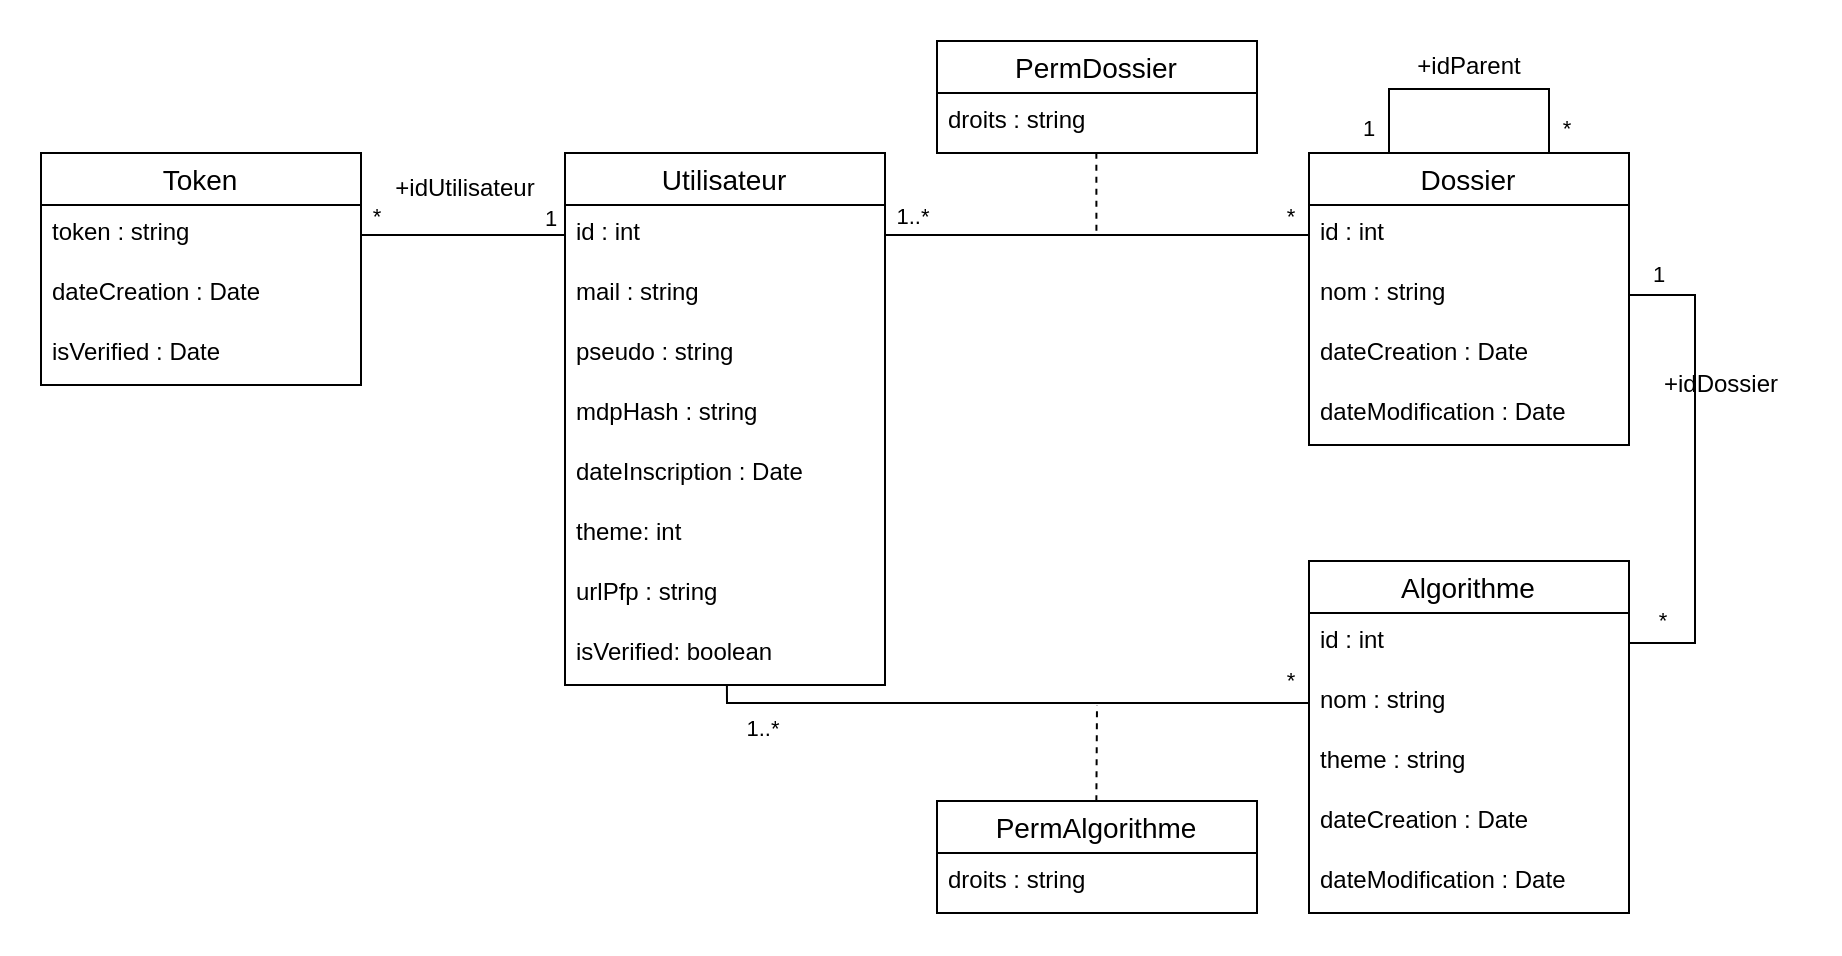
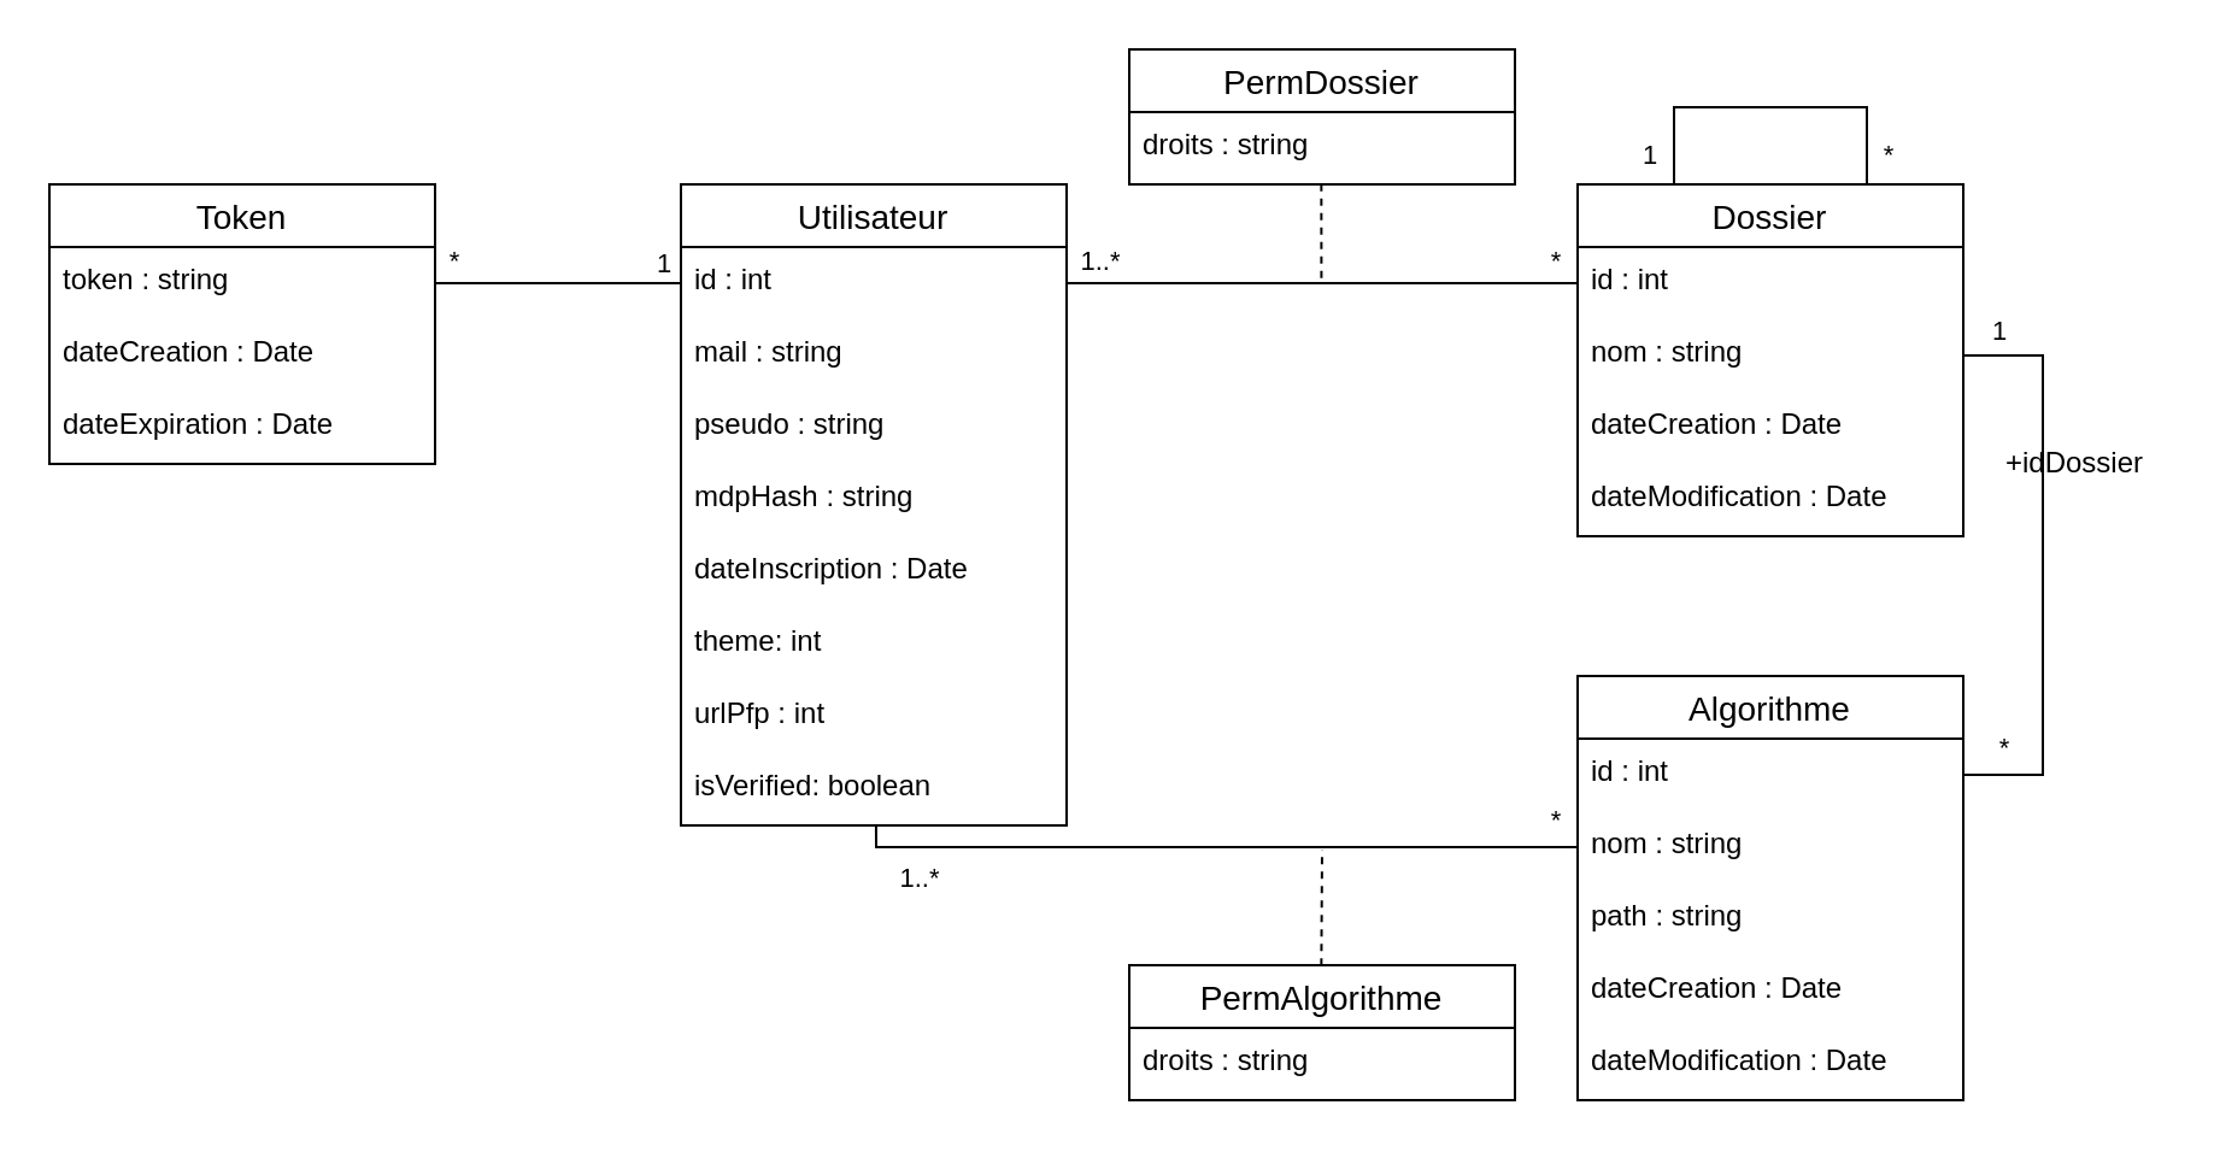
  <mxCell id="0" />
  <mxCell id="1" parent="0" />
  <mxCell id="2" value="Utilisateur" style="swimlane;fontStyle=0;childLayout=stackLayout;horizontal=1;startSize=26;horizontalStack=0;resizeParent=1;resizeParentMax=0;resizeLast=0;collapsible=1;marginBottom=0;align=center;fontSize=14;" parent="1" vertex="1"><mxGeometry x="282" y="76" width="160" height="266" as="geometry" /></mxCell>
  <mxCell id="3" value="id : int" style="text;strokeColor=none;fillColor=none;spacingLeft=4;spacingRight=4;overflow=hidden;rotatable=0;points=[[0,0.5],[1,0.5]];portConstraint=eastwest;fontSize=12;whiteSpace=wrap;html=1;" parent="2" vertex="1"><mxGeometry y="26" width="160" height="30" as="geometry" /></mxCell>
  <mxCell id="4" value="mail : string" style="text;strokeColor=none;fillColor=none;spacingLeft=4;spacingRight=4;overflow=hidden;rotatable=0;points=[[0,0.5],[1,0.5]];portConstraint=eastwest;fontSize=12;whiteSpace=wrap;html=1;" parent="2" vertex="1"><mxGeometry y="56" width="160" height="30" as="geometry" /></mxCell>
  <mxCell id="5" value="pseudo : string" style="text;strokeColor=none;fillColor=none;spacingLeft=4;spacingRight=4;overflow=hidden;rotatable=0;points=[[0,0.5],[1,0.5]];portConstraint=eastwest;fontSize=12;whiteSpace=wrap;html=1;" parent="2" vertex="1"><mxGeometry y="86" width="160" height="30" as="geometry" /></mxCell>
  <mxCell id="6" value="mdpHash : string" style="text;strokeColor=none;fillColor=none;spacingLeft=4;spacingRight=4;overflow=hidden;rotatable=0;points=[[0,0.5],[1,0.5]];portConstraint=eastwest;fontSize=12;whiteSpace=wrap;html=1;" parent="2" vertex="1"><mxGeometry y="116" width="160" height="30" as="geometry" /></mxCell>
  <mxCell id="7" value="dateInscription : Date" style="text;strokeColor=none;fillColor=none;spacingLeft=4;spacingRight=4;overflow=hidden;rotatable=0;points=[[0,0.5],[1,0.5]];portConstraint=eastwest;fontSize=12;whiteSpace=wrap;html=1;" parent="2" vertex="1"><mxGeometry y="146" width="160" height="30" as="geometry" /></mxCell>
  <mxCell id="8" value="theme: int" style="text;strokeColor=none;fillColor=none;spacingLeft=4;spacingRight=4;overflow=hidden;rotatable=0;points=[[0,0.5],[1,0.5]];portConstraint=eastwest;fontSize=12;whiteSpace=wrap;html=1;" parent="2" vertex="1"><mxGeometry y="176" width="160" height="30" as="geometry" /></mxCell>
- <mxCell id="9" value="urlPfp : string" style="text;strokeColor=none;fillColor=none;spacingLeft=4;spacingRight=4;overflow=hidden;rotatable=0;points=[[0,0.5],[1,0.5]];portConstraint=eastwest;fontSize=12;whiteSpace=wrap;html=1;" parent="2" vertex="1"><mxGeometry y="206" width="160" height="30" as="geometry" /></mxCell>
+ <mxCell id="9" value="urlPfp : int" style="text;strokeColor=none;fillColor=none;spacingLeft=4;spacingRight=4;overflow=hidden;rotatable=0;points=[[0,0.5],[1,0.5]];portConstraint=eastwest;fontSize=12;whiteSpace=wrap;html=1;" parent="2" vertex="1"><mxGeometry y="206" width="160" height="30" as="geometry" /></mxCell>
  <mxCell id="10" value="isVerified: boolean" style="text;strokeColor=none;fillColor=none;spacingLeft=4;spacingRight=4;overflow=hidden;rotatable=0;points=[[0,0.5],[1,0.5]];portConstraint=eastwest;fontSize=12;whiteSpace=wrap;html=1;" vertex="1" parent="2"><mxGeometry y="236" width="160" height="30" as="geometry" /></mxCell>
  <mxCell id="11" value="Algorithme" style="swimlane;fontStyle=0;childLayout=stackLayout;horizontal=1;startSize=26;horizontalStack=0;resizeParent=1;resizeParentMax=0;resizeLast=0;collapsible=1;marginBottom=0;align=center;fontSize=14;" parent="1" vertex="1"><mxGeometry x="654" y="280" width="160" height="176" as="geometry" /></mxCell>
  <mxCell id="12" value="id : int" style="text;strokeColor=none;fillColor=none;spacingLeft=4;spacingRight=4;overflow=hidden;rotatable=0;points=[[0,0.5],[1,0.5]];portConstraint=eastwest;fontSize=12;whiteSpace=wrap;html=1;" parent="11" vertex="1"><mxGeometry y="26" width="160" height="30" as="geometry" /></mxCell>
  <mxCell id="13" value="nom : string" style="text;strokeColor=none;fillColor=none;spacingLeft=4;spacingRight=4;overflow=hidden;rotatable=0;points=[[0,0.5],[1,0.5]];portConstraint=eastwest;fontSize=12;whiteSpace=wrap;html=1;" parent="11" vertex="1"><mxGeometry y="56" width="160" height="30" as="geometry" /></mxCell>
- <mxCell id="14" value="theme : string" style="text;strokeColor=none;fillColor=none;spacingLeft=4;spacingRight=4;overflow=hidden;rotatable=0;points=[[0,0.5],[1,0.5]];portConstraint=eastwest;fontSize=12;whiteSpace=wrap;html=1;" parent="11" vertex="1"><mxGeometry y="86" width="160" height="30" as="geometry" /></mxCell>
+ <mxCell id="14" value="path : string" style="text;strokeColor=none;fillColor=none;spacingLeft=4;spacingRight=4;overflow=hidden;rotatable=0;points=[[0,0.5],[1,0.5]];portConstraint=eastwest;fontSize=12;whiteSpace=wrap;html=1;" parent="11" vertex="1"><mxGeometry y="86" width="160" height="30" as="geometry" /></mxCell>
  <mxCell id="15" value="dateCreation : Date" style="text;strokeColor=none;fillColor=none;spacingLeft=4;spacingRight=4;overflow=hidden;rotatable=0;points=[[0,0.5],[1,0.5]];portConstraint=eastwest;fontSize=12;whiteSpace=wrap;html=1;" parent="11" vertex="1"><mxGeometry y="116" width="160" height="30" as="geometry" /></mxCell>
  <mxCell id="16" value="dateModification : Date" style="text;strokeColor=none;fillColor=none;spacingLeft=4;spacingRight=4;overflow=hidden;rotatable=0;points=[[0,0.5],[1,0.5]];portConstraint=eastwest;fontSize=12;whiteSpace=wrap;html=1;" parent="11" vertex="1"><mxGeometry y="146" width="160" height="30" as="geometry" /></mxCell>
  <mxCell id="17" value="Dossier" style="swimlane;fontStyle=0;childLayout=stackLayout;horizontal=1;startSize=26;horizontalStack=0;resizeParent=1;resizeParentMax=0;resizeLast=0;collapsible=1;marginBottom=0;align=center;fontSize=14;" parent="1" vertex="1"><mxGeometry x="654" y="76" width="160" height="146" as="geometry" /></mxCell>
  <mxCell id="18" value="id : int" style="text;strokeColor=none;fillColor=none;spacingLeft=4;spacingRight=4;overflow=hidden;rotatable=0;points=[[0,0.5],[1,0.5]];portConstraint=eastwest;fontSize=12;whiteSpace=wrap;html=1;" parent="17" vertex="1"><mxGeometry y="26" width="160" height="30" as="geometry" /></mxCell>
  <mxCell id="19" value="nom : string" style="text;strokeColor=none;fillColor=none;spacingLeft=4;spacingRight=4;overflow=hidden;rotatable=0;points=[[0,0.5],[1,0.5]];portConstraint=eastwest;fontSize=12;whiteSpace=wrap;html=1;" parent="17" vertex="1"><mxGeometry y="56" width="160" height="30" as="geometry" /></mxCell>
  <mxCell id="20" value="dateCreation : Date" style="text;strokeColor=none;fillColor=none;spacingLeft=4;spacingRight=4;overflow=hidden;rotatable=0;points=[[0,0.5],[1,0.5]];portConstraint=eastwest;fontSize=12;whiteSpace=wrap;html=1;" parent="17" vertex="1"><mxGeometry y="86" width="160" height="30" as="geometry" /></mxCell>
  <mxCell id="21" value="dateModification : Date" style="text;strokeColor=none;fillColor=none;spacingLeft=4;spacingRight=4;overflow=hidden;rotatable=0;points=[[0,0.5],[1,0.5]];portConstraint=eastwest;fontSize=12;whiteSpace=wrap;html=1;" parent="17" vertex="1"><mxGeometry y="116" width="160" height="30" as="geometry" /></mxCell>
  <mxCell id="22" value="" style="endArrow=none;html=1;rounded=0;exitX=1;exitY=0.5;exitDx=0;exitDy=0;entryX=0;entryY=0.5;entryDx=0;entryDy=0;" parent="1" source="3" target="18" edge="1"><mxGeometry width="50" height="50" relative="1" as="geometry"><mxPoint x="533" y="183" as="sourcePoint" /><mxPoint x="654" y="115" as="targetPoint" /></mxGeometry></mxCell>
  <mxCell id="23" value="1..*" style="edgeLabel;html=1;align=center;verticalAlign=middle;resizable=0;points=[];" parent="22" vertex="1" connectable="0"><mxGeometry x="-0.771" y="-5" relative="1" as="geometry"><mxPoint x="-11" y="-15" as="offset" /></mxGeometry></mxCell>
  <mxCell id="24" value="*" style="edgeLabel;html=1;align=center;verticalAlign=middle;resizable=0;points=[];" parent="22" vertex="1" connectable="0"><mxGeometry x="0.619" y="-2" relative="1" as="geometry"><mxPoint x="30" y="-12" as="offset" /></mxGeometry></mxCell>
  <mxCell id="25" value="" style="endArrow=none;html=1;rounded=0;entryX=0;entryY=0.5;entryDx=0;entryDy=0;exitX=0.506;exitY=1.016;exitDx=0;exitDy=0;exitPerimeter=0;" parent="1" source="10" target="13" edge="1"><mxGeometry width="50" height="50" relative="1" as="geometry"><mxPoint x="363" y="342" as="sourcePoint" /><mxPoint x="568" y="203" as="targetPoint" /><Array as="points"><mxPoint x="363" y="351" /></Array></mxGeometry></mxCell>
  <mxCell id="26" value="1..*" style="edgeLabel;html=1;align=center;verticalAlign=middle;resizable=0;points=[];" parent="25" vertex="1" connectable="0"><mxGeometry x="-0.827" y="3" relative="1" as="geometry"><mxPoint y="15" as="offset" /></mxGeometry></mxCell>
  <mxCell id="27" value="*" style="edgeLabel;html=1;align=center;verticalAlign=middle;resizable=0;points=[];" parent="25" vertex="1" connectable="0"><mxGeometry x="0.858" y="-2" relative="1" as="geometry"><mxPoint x="12" y="-14" as="offset" /></mxGeometry></mxCell>
  <mxCell id="28" value="" style="endArrow=none;html=1;rounded=0;entryX=1;entryY=0.5;entryDx=0;entryDy=0;exitX=1;exitY=0.5;exitDx=0;exitDy=0;" parent="1" source="12" target="19" edge="1"><mxGeometry width="50" height="50" relative="1" as="geometry"><mxPoint x="813" y="266" as="sourcePoint" /><mxPoint x="813" y="116" as="targetPoint" /><Array as="points"><mxPoint x="847" y="321" /><mxPoint x="847" y="147" /></Array></mxGeometry></mxCell>
  <mxCell id="29" value="1" style="edgeLabel;html=1;align=center;verticalAlign=middle;resizable=0;points=[];" parent="28" vertex="1" connectable="0"><mxGeometry x="0.918" relative="1" as="geometry"><mxPoint x="4" y="-11" as="offset" /></mxGeometry></mxCell>
  <mxCell id="30" value="*" style="edgeLabel;html=1;align=center;verticalAlign=middle;resizable=0;points=[];" parent="28" vertex="1" connectable="0"><mxGeometry x="-0.868" y="-2" relative="1" as="geometry"><mxPoint y="-14" as="offset" /></mxGeometry></mxCell>
  <mxCell id="31" value="" style="endArrow=none;html=1;rounded=0;entryX=0.25;entryY=0;entryDx=0;entryDy=0;exitX=0.75;exitY=0;exitDx=0;exitDy=0;" parent="1" source="17" target="17" edge="1"><mxGeometry width="50" height="50" relative="1" as="geometry"><mxPoint x="704.5" y="58" as="sourcePoint" /><mxPoint x="704.5" y="-32" as="targetPoint" /><Array as="points"><mxPoint x="774" y="44" /><mxPoint x="694" y="44" /></Array></mxGeometry></mxCell>
  <mxCell id="32" value="1" style="edgeLabel;html=1;align=center;verticalAlign=middle;resizable=0;points=[];" parent="31" vertex="1" connectable="0"><mxGeometry x="0.918" relative="1" as="geometry"><mxPoint x="-11" y="-7" as="offset" /></mxGeometry></mxCell>
  <mxCell id="33" value="*" style="edgeLabel;html=1;align=center;verticalAlign=middle;resizable=0;points=[];" parent="31" vertex="1" connectable="0"><mxGeometry x="-0.868" y="-2" relative="1" as="geometry"><mxPoint x="6" y="-3" as="offset" /></mxGeometry></mxCell>
- <mxCell id="34" value="+idParent" style="text;html=1;align=center;verticalAlign=middle;resizable=0;points=[];autosize=1;strokeColor=none;fillColor=none;" parent="1" vertex="1"><mxGeometry x="698.5" y="20" width="71" height="26" as="geometry" /></mxCell>
  <mxCell id="35" value="+idDossier" style="text;html=1;align=center;verticalAlign=middle;resizable=0;points=[];autosize=1;strokeColor=none;fillColor=none;" parent="1" vertex="1"><mxGeometry x="820" y="179" width="79" height="26" as="geometry" /></mxCell>
  <mxCell id="36" value="" style="endArrow=none;dashed=1;html=1;rounded=0;entryX=0.498;entryY=1.002;entryDx=0;entryDy=0;entryPerimeter=0;" parent="1" target="38" edge="1"><mxGeometry width="50" height="50" relative="1" as="geometry"><mxPoint x="547.71" y="114.88" as="sourcePoint" /><mxPoint x="547.71" y="73" as="targetPoint" /></mxGeometry></mxCell>
  <mxCell id="37" value="PermDossier" style="swimlane;fontStyle=0;childLayout=stackLayout;horizontal=1;startSize=26;horizontalStack=0;resizeParent=1;resizeParentMax=0;resizeLast=0;collapsible=1;marginBottom=0;align=center;fontSize=14;" parent="1" vertex="1"><mxGeometry x="468" y="20" width="160" height="56" as="geometry" /></mxCell>
  <mxCell id="38" value="droits : string" style="text;strokeColor=none;fillColor=none;spacingLeft=4;spacingRight=4;overflow=hidden;rotatable=0;points=[[0,0.5],[1,0.5]];portConstraint=eastwest;fontSize=12;whiteSpace=wrap;html=1;" parent="37" vertex="1"><mxGeometry y="26" width="160" height="30" as="geometry" /></mxCell>
  <mxCell id="39" value="" style="endArrow=none;dashed=1;html=1;rounded=0;exitX=0.498;exitY=0.003;exitDx=0;exitDy=0;exitPerimeter=0;" parent="1" source="40" edge="1"><mxGeometry width="50" height="50" relative="1" as="geometry"><mxPoint x="547.71" y="331" as="sourcePoint" /><mxPoint x="548" y="352" as="targetPoint" /></mxGeometry></mxCell>
  <mxCell id="40" value="PermAlgorithme" style="swimlane;fontStyle=0;childLayout=stackLayout;horizontal=1;startSize=26;horizontalStack=0;resizeParent=1;resizeParentMax=0;resizeLast=0;collapsible=1;marginBottom=0;align=center;fontSize=14;" parent="1" vertex="1"><mxGeometry x="468" y="400" width="160" height="56" as="geometry" /></mxCell>
  <mxCell id="41" value="droits : string" style="text;strokeColor=none;fillColor=none;spacingLeft=4;spacingRight=4;overflow=hidden;rotatable=0;points=[[0,0.5],[1,0.5]];portConstraint=eastwest;fontSize=12;whiteSpace=wrap;html=1;" parent="40" vertex="1"><mxGeometry y="26" width="160" height="30" as="geometry" /></mxCell>
  <mxCell id="42" value="Token" style="swimlane;fontStyle=0;childLayout=stackLayout;horizontal=1;startSize=26;horizontalStack=0;resizeParent=1;resizeParentMax=0;resizeLast=0;collapsible=1;marginBottom=0;align=center;fontSize=14;" parent="1" vertex="1"><mxGeometry x="20" y="76" width="160" height="116" as="geometry" /></mxCell>
  <mxCell id="43" value="token : string" style="text;strokeColor=none;fillColor=none;spacingLeft=4;spacingRight=4;overflow=hidden;rotatable=0;points=[[0,0.5],[1,0.5]];portConstraint=eastwest;fontSize=12;whiteSpace=wrap;html=1;" parent="42" vertex="1"><mxGeometry y="26" width="160" height="30" as="geometry" /></mxCell>
  <mxCell id="44" value="dateCreation : Date" style="text;strokeColor=none;fillColor=none;spacingLeft=4;spacingRight=4;overflow=hidden;rotatable=0;points=[[0,0.5],[1,0.5]];portConstraint=eastwest;fontSize=12;whiteSpace=wrap;html=1;" parent="42" vertex="1"><mxGeometry y="56" width="160" height="30" as="geometry" /></mxCell>
- <mxCell id="45" value="isVerified : Date" style="text;strokeColor=none;fillColor=none;spacingLeft=4;spacingRight=4;overflow=hidden;rotatable=0;points=[[0,0.5],[1,0.5]];portConstraint=eastwest;fontSize=12;whiteSpace=wrap;html=1;" parent="42" vertex="1"><mxGeometry y="86" width="160" height="30" as="geometry" /></mxCell>
+ <mxCell id="45" value="dateExpiration : Date" style="text;strokeColor=none;fillColor=none;spacingLeft=4;spacingRight=4;overflow=hidden;rotatable=0;points=[[0,0.5],[1,0.5]];portConstraint=eastwest;fontSize=12;whiteSpace=wrap;html=1;" parent="42" vertex="1"><mxGeometry y="86" width="160" height="30" as="geometry" /></mxCell>
  <mxCell id="46" value="" style="endArrow=none;html=1;exitX=1;exitY=0.5;exitDx=0;exitDy=0;entryX=0;entryY=0.5;entryDx=0;entryDy=0;rounded=0;" parent="1" source="43" target="3" edge="1"><mxGeometry width="50" height="50" relative="1" as="geometry"><mxPoint x="142" y="126" as="sourcePoint" /><mxPoint x="192" y="76" as="targetPoint" /><Array as="points" /></mxGeometry></mxCell>
  <mxCell id="47" value="1" style="edgeLabel;html=1;align=center;verticalAlign=middle;resizable=0;points=[];" parent="46" vertex="1" connectable="0"><mxGeometry x="0.628" relative="1" as="geometry"><mxPoint x="11" y="-9" as="offset" /></mxGeometry></mxCell>
  <mxCell id="48" value="*" style="edgeLabel;html=1;align=center;verticalAlign=middle;resizable=0;points=[];" parent="46" vertex="1" connectable="0"><mxGeometry x="-0.787" y="1" relative="1" as="geometry"><mxPoint x="-4" y="-9" as="offset" /></mxGeometry></mxCell>
- <mxCell id="49" value="+idUtilisateur" style="text;html=1;align=center;verticalAlign=middle;resizable=0;points=[];autosize=1;strokeColor=none;fillColor=none;" vertex="1" parent="1"><mxGeometry x="188" y="81" width="88" height="26" as="geometry" /></mxCell>
